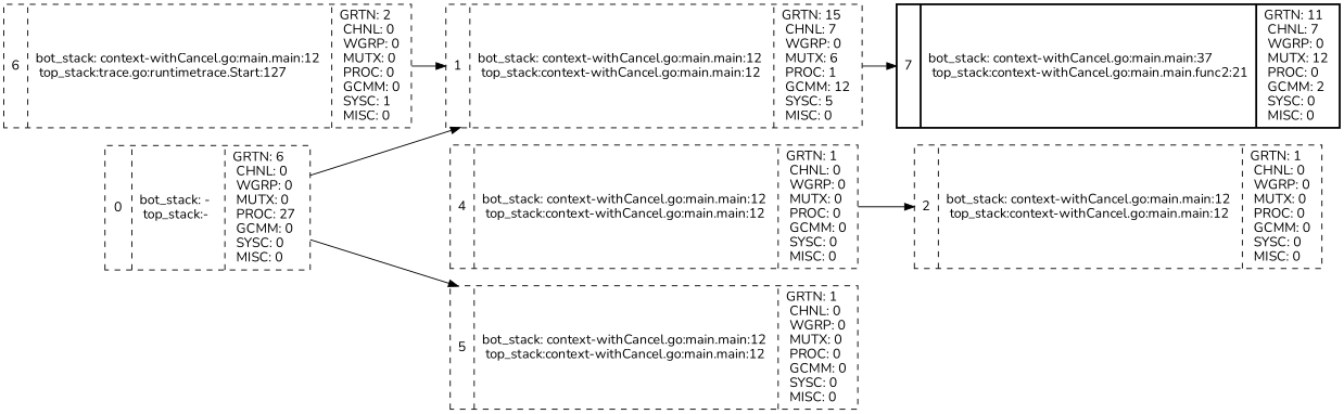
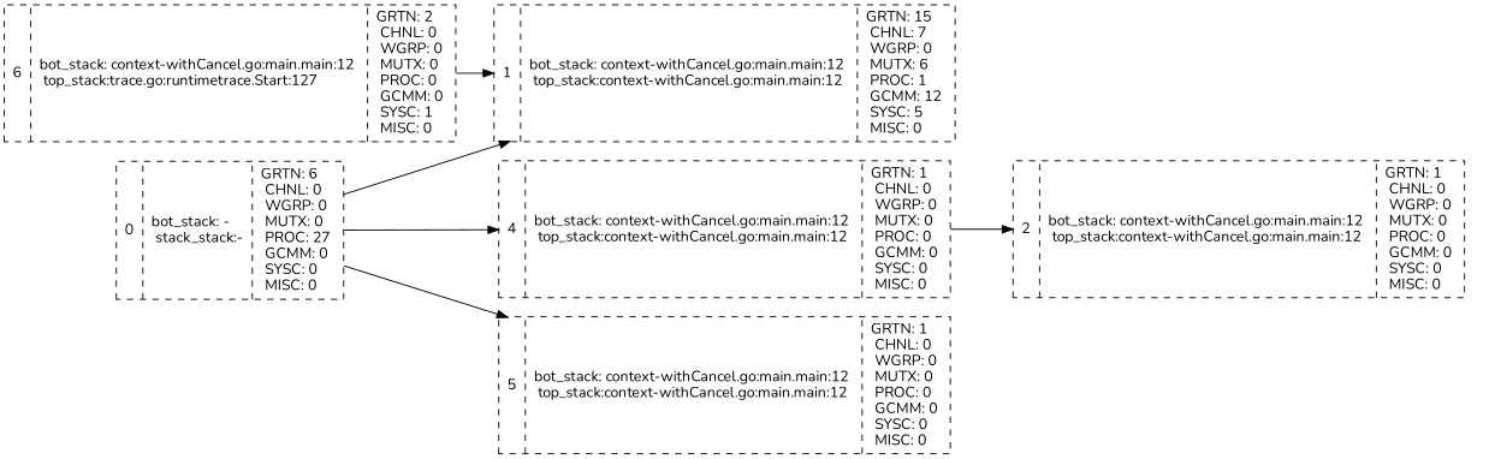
  digraph {
    fontname=Nunito
    rankdir=LR
    node [fillcolor=gray95 fontname=Nunito shape=record style=dashed]
    edge [fontname=Nunito]
-   n1 [label="{0 | bot_stack: - \l top_stack:-\l | GRTN:  6 \l CHNL:  0 \l WGRP:  0 \l MUTX:  0 \l PROC:  27 \l GCMM:  0 \l SYSC:  0 \l MISC:  0 \l }"]
+   n1 [label="{0 | bot_stack: - \l stack_stack:-\l | GRTN:  6 \l CHNL:  0 \l WGRP:  0 \l MUTX:  0 \l PROC:  27 \l GCMM:  0 \l SYSC:  0 \l MISC:  0 \l }"]
    n2 [label="{1 | bot_stack: context-withCancel.go:main.main:12 \l top_stack:context-withCancel.go:main.main:12\l | GRTN:  15 \l CHNL:  7 \l WGRP:  0 \l MUTX:  6 \l PROC:  1 \l GCMM:  12 \l SYSC:  5 \l MISC:  0 \l }"]
    n3 [label="{4 | bot_stack: context-withCancel.go:main.main:12 \l top_stack:context-withCancel.go:main.main:12\l | GRTN:  1 \l CHNL:  0 \l WGRP:  0 \l MUTX:  0 \l PROC:  0 \l GCMM:  0 \l SYSC:  0 \l MISC:  0 \l }"]
    n4 [label="{5 | bot_stack: context-withCancel.go:main.main:12 \l top_stack:context-withCancel.go:main.main:12\l | GRTN:  1 \l CHNL:  0 \l WGRP:  0 \l MUTX:  0 \l PROC:  0 \l GCMM:  0 \l SYSC:  0 \l MISC:  0 \l }"]
-   n5 [label="{7 | bot_stack: context-withCancel.go:main.main:37 \l top_stack:context-withCancel.go:main.main.func2:21\l | GRTN:  11 \l CHNL:  7 \l WGRP:  0 \l MUTX:  12 \l PROC:  0 \l GCMM:  2 \l SYSC:  0 \l MISC:  0 \l }" style=bold]
    n6 [label="{2 | bot_stack: context-withCancel.go:main.main:12 \l top_stack:context-withCancel.go:main.main:12\l | GRTN:  1 \l CHNL:  0 \l WGRP:  0 \l MUTX:  0 \l PROC:  0 \l GCMM:  0 \l SYSC:  0 \l MISC:  0 \l }"]
    n7 [label="{6 | bot_stack: context-withCancel.go:main.main:12 \l top_stack:trace.go:runtime\trace.Start:127\l | GRTN:  2 \l CHNL:  0 \l WGRP:  0 \l MUTX:  0 \l PROC:  0 \l GCMM:  0 \l SYSC:  1 \l MISC:  0 \l }"]
    n1 -> n2
+   n1 -> n3
    n1 -> n4
-   n2 -> n5
    n3 -> n6
    n7 -> n2
  }
